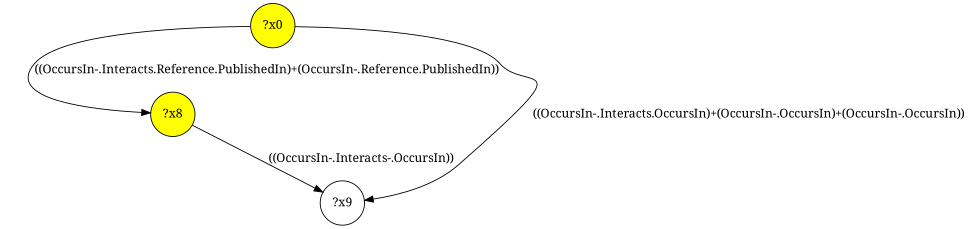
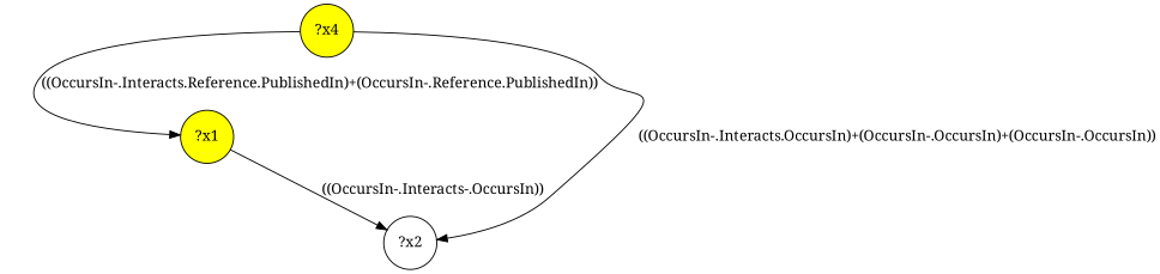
  digraph {
    fontname="Noto Serif"
    node [fillcolor=yellow fontname="Noto Serif" shape=circle style="filled,"]
    edge [fontname="Noto Serif"]
-   n1 [label="?x0"]
-   n2 [label="?x8"]
-   n3 [label="?x9" fillcolor="" style=""]
+   n1 [label="?x4"]
+   n2 [label="?x1"]
+   n3 [label="?x2" fillcolor="" style=""]
    n1 -> n2 [label="((OccursIn-.Interacts.Reference.PublishedIn)+(OccursIn-.Reference.PublishedIn))"]
    n1 -> n3 [label="((OccursIn-.Interacts.OccursIn)+(OccursIn-.OccursIn)+(OccursIn-.OccursIn))"]
    n2 -> n3 [label="((OccursIn-.Interacts-.OccursIn))"]
  }
